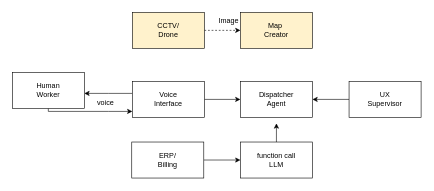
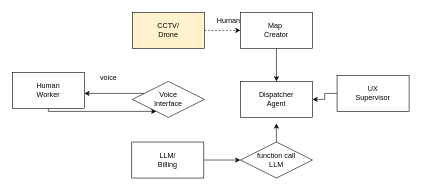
  <mxCell id="0" />
  <mxCell id="1" parent="0" />
  <mxCell id="2" value="" style="edgeStyle=orthogonalEdgeStyle;rounded=0;orthogonalLoop=1;jettySize=auto;html=1;dashed=1;" edge="1" parent="1" source="3" target="5"><mxGeometry relative="1" as="geometry" /></mxCell>
  <mxCell id="3" value="&lt;div&gt;CCTV/&lt;/div&gt;&lt;div&gt;Drone&lt;/div&gt;" style="rounded=0;whiteSpace=wrap;html=1;fillColor=#fff2cc;" vertex="1" parent="1"><mxGeometry x="220" y="20" width="120" height="60" as="geometry" /></mxCell>
- <mxCell id="5" value="&lt;div&gt;Map&amp;nbsp;&lt;/div&gt;&lt;div&gt;Creator&lt;/div&gt;" style="rounded=0;whiteSpace=wrap;html=1;fillColor=#fff2cc;" vertex="1" parent="1"><mxGeometry x="400" y="20" width="120" height="60" as="geometry" /></mxCell>
+ <mxCell id="4" style="edgeStyle=orthogonalEdgeStyle;rounded=0;orthogonalLoop=1;jettySize=auto;html=1;entryX=0.5;entryY=0;entryDx=0;entryDy=0;" edge="1" parent="1" source="5" target="6"><mxGeometry relative="1" as="geometry" /></mxCell>
+ <mxCell id="5" value="&lt;div&gt;Map&amp;nbsp;&lt;/div&gt;&lt;div&gt;Creator&lt;/div&gt;" style="rounded=0;whiteSpace=wrap;html=1;" vertex="1" parent="1"><mxGeometry x="400" y="20" width="120" height="60" as="geometry" /></mxCell>
  <mxCell id="6" value="&lt;div&gt;Dispatcher&lt;/div&gt;&lt;div&gt;Agent&lt;br&gt;&lt;/div&gt;" style="rounded=0;whiteSpace=wrap;html=1;" vertex="1" parent="1"><mxGeometry x="400" y="135" width="120" height="60" as="geometry" /></mxCell>
  <mxCell id="7" value="" style="edgeStyle=orthogonalEdgeStyle;rounded=0;orthogonalLoop=1;jettySize=auto;html=1;" edge="1" parent="1" source="8" target="11"><mxGeometry relative="1" as="geometry"><Array as="points"><mxPoint x="180" y="185" /><mxPoint x="180" y="185" /></Array></mxGeometry></mxCell>
  <mxCell id="8" value="&lt;div&gt;Human&lt;/div&gt;&lt;div&gt;Worker&lt;br&gt;&lt;/div&gt;" style="rounded=0;whiteSpace=wrap;html=1;" vertex="1" parent="1"><mxGeometry x="20" y="120" width="120" height="60" as="geometry" /></mxCell>
  <mxCell id="9" value="" style="edgeStyle=orthogonalEdgeStyle;rounded=0;orthogonalLoop=1;jettySize=auto;html=1;" edge="1" parent="1" source="11" target="8"><mxGeometry relative="1" as="geometry"><Array as="points"><mxPoint x="180" y="155" /><mxPoint x="180" y="155" /></Array></mxGeometry></mxCell>
- <mxCell id="10" style="edgeStyle=orthogonalEdgeStyle;rounded=0;orthogonalLoop=1;jettySize=auto;html=1;entryX=0;entryY=0.5;entryDx=0;entryDy=0;" edge="1" parent="1" source="11" target="6"><mxGeometry relative="1" as="geometry" /></mxCell>
- <mxCell id="11" value="&lt;div&gt;Voice&lt;/div&gt;&lt;div&gt;Interface&lt;br&gt;&lt;/div&gt;" style="rounded=0;whiteSpace=wrap;html=1;" vertex="1" parent="1"><mxGeometry x="220" y="135" width="120" height="60" as="geometry" /></mxCell>
+ <mxCell id="11" value="&lt;div&gt;Voice&lt;/div&gt;&lt;div&gt;Interface&lt;br&gt;&lt;/div&gt;" style="rhombus;whiteSpace=wrap;html=1;" vertex="1" parent="1"><mxGeometry x="220" y="135" width="120" height="60" as="geometry" /></mxCell>
  <mxCell id="12" value="" style="edgeStyle=orthogonalEdgeStyle;rounded=0;orthogonalLoop=1;jettySize=auto;html=1;" edge="1" parent="1" source="13" target="15"><mxGeometry relative="1" as="geometry" /></mxCell>
- <mxCell id="13" value="&lt;div&gt;ERP/&lt;/div&gt;&lt;div&gt;Billing&lt;br&gt;&lt;/div&gt;" style="rounded=0;whiteSpace=wrap;html=1;" vertex="1" parent="1"><mxGeometry x="219" y="236" width="120" height="60" as="geometry" /></mxCell>
+ <mxCell id="13" value="&lt;div&gt;LLM/&lt;/div&gt;&lt;div&gt;Billing&lt;br&gt;&lt;/div&gt;" style="rounded=0;whiteSpace=wrap;html=1;" vertex="1" parent="1"><mxGeometry x="219" y="236" width="120" height="60" as="geometry" /></mxCell>
  <mxCell id="14" style="edgeStyle=orthogonalEdgeStyle;rounded=0;orthogonalLoop=1;jettySize=auto;html=1;" edge="1" parent="1" source="15"><mxGeometry relative="1" as="geometry"><mxPoint x="460" y="205" as="targetPoint" /></mxGeometry></mxCell>
- <mxCell id="15" value="&lt;div&gt;function call&lt;/div&gt;&lt;div&gt;LLM&lt;br&gt;&lt;/div&gt;" style="rounded=0;whiteSpace=wrap;html=1;" vertex="1" parent="1"><mxGeometry x="400" y="236" width="120" height="60" as="geometry" /></mxCell>
+ <mxCell id="15" value="&lt;div&gt;function call&lt;/div&gt;&lt;div&gt;LLM&lt;br&gt;&lt;/div&gt;" style="rhombus;whiteSpace=wrap;html=1;" vertex="1" parent="1"><mxGeometry x="400" y="236" width="120" height="60" as="geometry" /></mxCell>
  <mxCell id="16" style="edgeStyle=orthogonalEdgeStyle;rounded=0;orthogonalLoop=1;jettySize=auto;html=1;entryX=1;entryY=0.5;entryDx=0;entryDy=0;" edge="1" parent="1" source="17" target="6"><mxGeometry relative="1" as="geometry" /></mxCell>
- <mxCell id="17" value="&lt;div&gt;UX&lt;/div&gt;&lt;div&gt;Supervisor&lt;br&gt;&lt;/div&gt;" style="rounded=0;whiteSpace=wrap;html=1;" vertex="1" parent="1"><mxGeometry x="581" y="135" width="120" height="60" as="geometry" /></mxCell>
- <mxCell id="18" value="Image" style="text;html=1;align=center;verticalAlign=middle;resizable=0;points=[];autosize=1;strokeColor=none;fillColor=none;" vertex="1" parent="1"><mxGeometry x="350" y="20" width="60" height="30" as="geometry" /></mxCell>
- <mxCell id="19" value="voice" style="text;html=1;align=center;verticalAlign=middle;resizable=0;points=[];autosize=1;strokeColor=none;fillColor=none;" vertex="1" parent="1"><mxGeometry x="150" y="155" width="50" height="30" as="geometry" /></mxCell>
+ <mxCell id="17" value="&lt;div&gt;UX&lt;/div&gt;&lt;div&gt;Supervisor&lt;br&gt;&lt;/div&gt;" style="rounded=0;whiteSpace=wrap;html=1;" vertex="1" parent="1"><mxGeometry x="561" y="125" width="120" height="60" as="geometry" /></mxCell>
+ <mxCell id="18" value="Human" style="text;html=1;align=center;verticalAlign=middle;resizable=0;points=[];autosize=1;strokeColor=none;fillColor=none;" vertex="1" parent="1"><mxGeometry x="350" y="20" width="60" height="30" as="geometry" /></mxCell>
+ <mxCell id="19" value="voice" style="text;html=1;align=center;verticalAlign=middle;resizable=0;points=[];autosize=1;strokeColor=none;fillColor=none;" vertex="1" parent="1"><mxGeometry x="155" y="115" width="50" height="30" as="geometry" /></mxCell>
